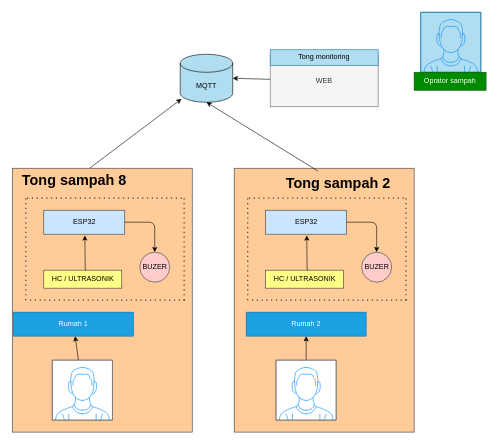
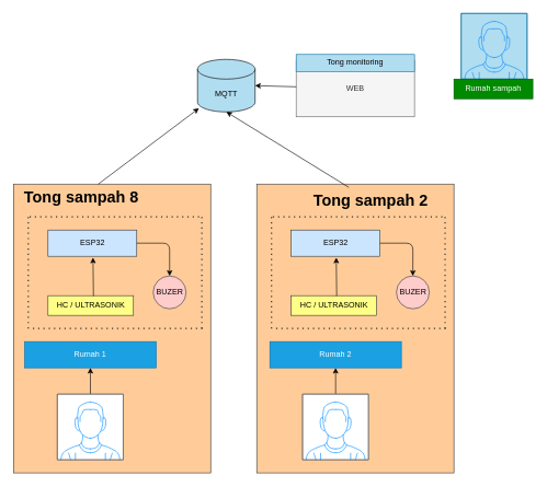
  <mxCell id="0" />
  <mxCell id="1" parent="0" />
  <mxCell id="2" value="" style="rounded=0;whiteSpace=wrap;html=1;fillColor=#ffcc99;strokeColor=#36393d;" parent="1" vertex="1"><mxGeometry x="390" y="280" width="300" height="440" as="geometry" /></mxCell>
  <mxCell id="3" value="" style="rounded=0;whiteSpace=wrap;html=1;fillColor=#ffcc99;strokeColor=#36393d;" parent="1" vertex="1"><mxGeometry x="20" y="280" width="300" height="440" as="geometry" /></mxCell>
  <mxCell id="4" value="ESP32" style="rounded=0;whiteSpace=wrap;html=1;fillColor=#cce5ff;strokeColor=#36393d;fontColor=#000000;" parent="1" vertex="1"><mxGeometry x="72.5" y="350" width="135" height="40" as="geometry" /></mxCell>
  <mxCell id="5" value="MQTT" style="shape=cylinder3;whiteSpace=wrap;html=1;boundedLbl=1;backgroundOutline=1;size=15;fillColor=#b1ddf0;strokeColor=#000000;fontColor=#000000;" parent="1" vertex="1"><mxGeometry x="300" width="87.5" height="80" as="geometry" y="90" /></mxCell>
  <mxCell id="6" value="" style="endArrow=none;dashed=1;html=1;dashPattern=1 3;strokeWidth=2;fillColor=#ffff88;strokeColor=#36393d;" parent="1" edge="1"><mxGeometry width="50" height="50" relative="1" as="geometry"><mxPoint x="42.5" y="500" as="sourcePoint" /><mxPoint x="42.5" y="330" as="targetPoint" /></mxGeometry></mxCell>
  <mxCell id="7" value="" style="endArrow=none;dashed=1;html=1;dashPattern=1 3;strokeWidth=2;fillColor=#ffff88;strokeColor=#36393d;" parent="1" edge="1"><mxGeometry width="50" height="50" relative="1" as="geometry"><mxPoint x="302.5" y="330" as="sourcePoint" /><mxPoint x="42.5" y="330" as="targetPoint" /></mxGeometry></mxCell>
  <mxCell id="8" value="HC / ULTRASONIK" style="rounded=0;whiteSpace=wrap;html=1;fillColor=#ffff88;strokeColor=#36393d;fontColor=#000000;" parent="1" vertex="1"><mxGeometry x="72.5" y="450" width="130" height="30" as="geometry" /></mxCell>
  <mxCell id="9" value="BUZER" style="ellipse;whiteSpace=wrap;html=1;aspect=fixed;fillColor=#ffcccc;strokeColor=#36393d;fontColor=#000000;" parent="1" vertex="1"><mxGeometry x="232.5" y="420" width="50" height="50" as="geometry" /></mxCell>
  <mxCell id="10" value="" style="endArrow=classic;html=1;entryX=0.5;entryY=0;entryDx=0;entryDy=0;exitX=1;exitY=0.5;exitDx=0;exitDy=0;" parent="1" source="4" target="9" edge="1"><mxGeometry width="50" height="50" relative="1" as="geometry"><mxPoint x="162.5" y="440" as="sourcePoint" /><mxPoint x="212.5" y="390" as="targetPoint" /><Array as="points"><mxPoint x="257.5" y="370" /></Array></mxGeometry></mxCell>
  <mxCell id="11" value="" style="endArrow=classic;html=1;entryX=0.507;entryY=1.051;entryDx=0;entryDy=0;entryPerimeter=0;exitX=0.532;exitY=0.013;exitDx=0;exitDy=0;exitPerimeter=0;" parent="1" source="8" target="4" edge="1"><mxGeometry width="50" height="50" relative="1" as="geometry"><mxPoint x="122.5" y="450" as="sourcePoint" /><mxPoint x="172.5" y="400" as="targetPoint" /></mxGeometry></mxCell>
  <mxCell id="12" value="" style="endArrow=none;dashed=1;html=1;dashPattern=1 3;strokeWidth=2;fillColor=#ffff88;strokeColor=#36393d;" parent="1" edge="1"><mxGeometry width="50" height="50" relative="1" as="geometry"><mxPoint x="306.5" y="500" as="sourcePoint" /><mxPoint x="306.5" y="330" as="targetPoint" /></mxGeometry></mxCell>
  <mxCell id="13" value="" style="endArrow=none;dashed=1;html=1;dashPattern=1 3;strokeWidth=2;fillColor=#ffff88;strokeColor=#36393d;" parent="1" edge="1"><mxGeometry width="50" height="50" relative="1" as="geometry"><mxPoint x="307.5" y="500" as="sourcePoint" /><mxPoint x="47.5" y="500" as="targetPoint" /></mxGeometry></mxCell>
- <mxCell id="14" value="Rumah 1" style="rounded=0;whiteSpace=wrap;html=1;align=center;fillColor=#1ba1e2;fontColor=#ffffff;strokeColor=#006EAF;" parent="1" vertex="1"><mxGeometry x="22" y="520" width="200" height="40" as="geometry" /></mxCell>
+ <mxCell id="14" value="Rumah 1" style="rounded=0;whiteSpace=wrap;html=1;align=center;fillColor=#1ba1e2;fontColor=#ffffff;strokeColor=#006EAF;" parent="1" vertex="1"><mxGeometry x="37" y="520" width="200" height="40" as="geometry" /></mxCell>
  <mxCell id="15" style="edgeStyle=none;html=1;entryX=0.024;entryY=0.931;entryDx=0;entryDy=0;entryPerimeter=0;" parent="1" source="16" target="5" edge="1"><mxGeometry relative="1" as="geometry" /></mxCell>
  <mxCell id="16" value="Tong sampah 8" style="text;html=1;fontSize=24;fontStyle=1;verticalAlign=middle;align=center;fontColor=#000000;" parent="1" vertex="1"><mxGeometry x="72.5" y="280" width="100" height="40" as="geometry" /></mxCell>
  <mxCell id="17" value="ESP32" style="rounded=0;whiteSpace=wrap;html=1;fillColor=#cce5ff;strokeColor=#36393d;fontColor=#000000;" parent="1" vertex="1"><mxGeometry x="442.5" y="350" width="135" height="40" as="geometry" /></mxCell>
  <mxCell id="18" value="" style="endArrow=none;dashed=1;html=1;dashPattern=1 3;strokeWidth=2;fillColor=#ffff88;strokeColor=#36393d;" parent="1" edge="1"><mxGeometry width="50" height="50" relative="1" as="geometry"><mxPoint x="412.5" y="500" as="sourcePoint" /><mxPoint x="412.5" y="330" as="targetPoint" /></mxGeometry></mxCell>
  <mxCell id="19" value="" style="endArrow=none;dashed=1;html=1;dashPattern=1 3;strokeWidth=2;fillColor=#ffff88;strokeColor=#36393d;" parent="1" edge="1"><mxGeometry width="50" height="50" relative="1" as="geometry"><mxPoint x="672.5" y="330" as="sourcePoint" /><mxPoint x="412.5" y="330" as="targetPoint" /></mxGeometry></mxCell>
  <mxCell id="20" value="HC / ULTRASONIK" style="rounded=0;whiteSpace=wrap;html=1;fillColor=#ffff88;strokeColor=#36393d;fontColor=#000000;" parent="1" vertex="1"><mxGeometry x="442.5" y="450" width="130" height="30" as="geometry" /></mxCell>
  <mxCell id="21" value="BUZER" style="ellipse;whiteSpace=wrap;html=1;aspect=fixed;fillColor=#ffcccc;strokeColor=#36393d;fontColor=#000000;" parent="1" vertex="1"><mxGeometry x="602.5" y="420" width="50" height="50" as="geometry" /></mxCell>
  <mxCell id="22" value="" style="endArrow=classic;html=1;entryX=0.5;entryY=0;entryDx=0;entryDy=0;exitX=1;exitY=0.5;exitDx=0;exitDy=0;" parent="1" source="17" target="21" edge="1"><mxGeometry width="50" height="50" relative="1" as="geometry"><mxPoint x="532.5" y="440" as="sourcePoint" /><mxPoint x="582.5" y="390" as="targetPoint" /><Array as="points"><mxPoint x="627.5" y="370" /></Array></mxGeometry></mxCell>
  <mxCell id="23" value="" style="endArrow=classic;html=1;entryX=0.507;entryY=1.051;entryDx=0;entryDy=0;entryPerimeter=0;exitX=0.532;exitY=0.013;exitDx=0;exitDy=0;exitPerimeter=0;" parent="1" source="20" target="17" edge="1"><mxGeometry width="50" height="50" relative="1" as="geometry"><mxPoint x="492.5" y="450" as="sourcePoint" /><mxPoint x="542.5" y="400" as="targetPoint" /></mxGeometry></mxCell>
  <mxCell id="24" value="" style="endArrow=none;dashed=1;html=1;dashPattern=1 3;strokeWidth=2;fillColor=#ffff88;strokeColor=#36393d;" parent="1" edge="1"><mxGeometry width="50" height="50" relative="1" as="geometry"><mxPoint x="676.5" y="500" as="sourcePoint" /><mxPoint x="676.5" y="330" as="targetPoint" /></mxGeometry></mxCell>
  <mxCell id="25" value="" style="endArrow=none;dashed=1;html=1;dashPattern=1 3;strokeWidth=2;fillColor=#ffff88;strokeColor=#36393d;" parent="1" edge="1"><mxGeometry width="50" height="50" relative="1" as="geometry"><mxPoint x="677.5" y="500" as="sourcePoint" /><mxPoint x="417.5" y="500" as="targetPoint" /></mxGeometry></mxCell>
  <mxCell id="26" style="edgeStyle=none;html=1;entryX=0.5;entryY=1;entryDx=0;entryDy=0;entryPerimeter=0;" parent="1" source="27" target="5" edge="1"><mxGeometry relative="1" as="geometry" /></mxCell>
  <mxCell id="27" value="Tong sampah 2" style="text;strokeColor=none;fillColor=none;html=1;fontSize=24;fontStyle=1;verticalAlign=middle;align=center;fontColor=#000000;" parent="1" vertex="1"><mxGeometry x="512.5" y="285" width="100" height="40" as="geometry" /></mxCell>
  <mxCell id="28" value="" style="group" parent="1" vertex="1" connectable="0"><mxGeometry x="450" y="82.5" width="270" height="107.5" as="geometry" /></mxCell>
  <mxCell id="29" value="WEB" style="rounded=0;whiteSpace=wrap;html=1;fillColor=#f5f5f5;strokeColor=#666666;fontColor=#333333;" parent="28" vertex="1"><mxGeometry y="8.636" width="180" height="86.364" as="geometry" /></mxCell>
  <mxCell id="30" value="Tong monitoring" style="rounded=0;whiteSpace=wrap;html=1;fillColor=#b1ddf0;strokeColor=#10739e;fontColor=#000000;" parent="28" vertex="1"><mxGeometry width="180" height="25.909" as="geometry" /></mxCell>
  <mxCell id="31" style="edgeStyle=none;html=1;entryX=1;entryY=0.5;entryDx=0;entryDy=0;entryPerimeter=0;" parent="1" source="29" target="5" edge="1"><mxGeometry relative="1" as="geometry" /></mxCell>
  <mxCell id="32" value="" style="edgeStyle=none;html=1;" parent="1" source="33" target="14" edge="1"><mxGeometry relative="1" as="geometry" /></mxCell>
  <mxCell id="33" value="" style="verticalLabelPosition=bottom;shadow=0;dashed=0;align=center;html=1;verticalAlign=top;strokeWidth=1;shape=mxgraph.mockup.containers.userMale;strokeColor2=#008cff;fillColor=none;strokeColor=none;" parent="1" vertex="1"><mxGeometry x="87" y="600" width="100" height="100" as="geometry" /></mxCell>
  <mxCell id="34" value="" style="edgeStyle=none;html=1;" parent="1" source="35" edge="1"><mxGeometry relative="1" as="geometry"><mxPoint x="510" y="560" as="targetPoint" /></mxGeometry></mxCell>
  <mxCell id="35" value="" style="verticalLabelPosition=bottom;shadow=0;dashed=0;align=center;html=1;verticalAlign=top;strokeWidth=1;shape=mxgraph.mockup.containers.userMale;strokeColor2=#008cff;fillColor=none;strokeColor=none;" parent="1" vertex="1"><mxGeometry x="460" y="600" width="100" height="100" as="geometry" /></mxCell>
  <mxCell id="36" value="Rumah 2" style="rounded=0;whiteSpace=wrap;html=1;align=center;fillColor=#1ba1e2;fontColor=#ffffff;strokeColor=#006EAF;" parent="1" vertex="1"><mxGeometry x="410" y="520" width="200" height="40" as="geometry" /></mxCell>
  <mxCell id="37" value="" style="group" parent="1" vertex="1" connectable="0"><mxGeometry x="690" y="20" width="120" height="130" as="geometry" /></mxCell>
  <mxCell id="38" value="" style="verticalLabelPosition=bottom;shadow=0;dashed=0;align=center;html=1;verticalAlign=top;strokeWidth=1;shape=mxgraph.mockup.containers.userMale;strokeColor2=#008cff;fillColor=#b1ddf0;strokeColor=#10739e;" parent="37" vertex="1"><mxGeometry x="11.25" width="100" height="100" as="geometry" /></mxCell>
  <mxCell id="39" value="" style="edgeStyle=none;html=1;entryX=0.5;entryY=0;entryDx=0;entryDy=0;endArrow=none;" parent="37" source="38" target="40" edge="1"><mxGeometry relative="1" as="geometry"><mxPoint x="61.25" y="100" as="sourcePoint" /><mxPoint x="61.25" y="160" as="targetPoint" /></mxGeometry></mxCell>
- <mxCell id="40" value="Oprator sampah" style="rounded=0;whiteSpace=wrap;html=1;fillColor=#008a00;fontColor=#ffffff;strokeColor=#005700;" parent="37" vertex="1"><mxGeometry y="100" width="120" height="30" as="geometry" /></mxCell>
+ <mxCell id="40" value="Rumah sampah" style="rounded=0;whiteSpace=wrap;html=1;fillColor=#008a00;fontColor=#ffffff;strokeColor=#005700;" parent="37" vertex="1"><mxGeometry y="100" width="120" height="30" as="geometry" /></mxCell>
